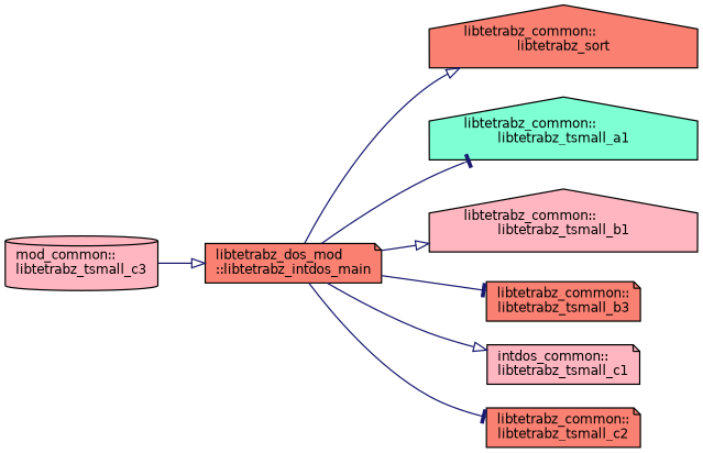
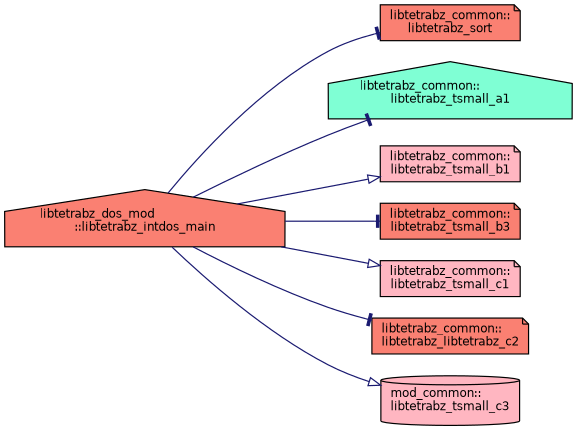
  digraph {
    rankdir=LR
    node [color=black fillcolor=salmon fontname=Helvetica fontsize=10 shape=note style=filled]
    edge [arrowhead=tee color=midnightblue fontname=Helvetica fontsize=10 labelfontname=Helvetica labelfontsize=10 style=solid]
-   n1 [fontcolor=black height=0.2 label="libtetrabz_dos_mod\l::libtetrabz_intdos_main" width=0.4]
-   n2 [height=0.2 label="libtetrabz_common::\llibtetrabz_sort" shape=house width=0.4]
+   n1 [fontcolor=black height=0.2 label="libtetrabz_dos_mod\l::libtetrabz_intdos_main" shape=house width=0.4]
+   n2 [height=0.2 label="libtetrabz_common::\llibtetrabz_sort" width=0.4]
    n3 [fillcolor=aquamarine height=0.2 label="libtetrabz_common::\llibtetrabz_tsmall_a1" shape=house width=0.4]
-   n4 [fillcolor=lightpink height=0.2 label="libtetrabz_common::\llibtetrabz_tsmall_b1" shape=house width=0.4]
+   n4 [fillcolor=lightpink height=0.2 label="libtetrabz_common::\llibtetrabz_tsmall_b1" width=0.4]
    n5 [height=0.2 label="libtetrabz_common::\llibtetrabz_tsmall_b3" width=0.4]
-   n6 [fillcolor=lightpink height=0.2 label="intdos_common::\llibtetrabz_tsmall_c1" width=0.4]
-   n7 [height=0.2 label="libtetrabz_common::\llibtetrabz_tsmall_c2" width=0.4]
+   n6 [fillcolor=lightpink height=0.2 label="libtetrabz_common::\llibtetrabz_tsmall_c1" width=0.4]
+   n7 [height=0.2 label="libtetrabz_common::\llibtetrabz_libtetrabz_c2" width=0.4]
    n8 [fillcolor=lightpink height=0.2 label="mod_common::\llibtetrabz_tsmall_c3" shape=cylinder width=0.4]
-   n1 -> n2 [arrowhead=onormal]
+   n1 -> n2
    n1 -> n3
    n1 -> n4 [arrowhead=onormal]
    n1 -> n5
    n1 -> n6 [arrowhead=onormal]
    n1 -> n7
-   n8 -> n1 [arrowhead=onormal]
+   n1 -> n8 [arrowhead=onormal]
  }
